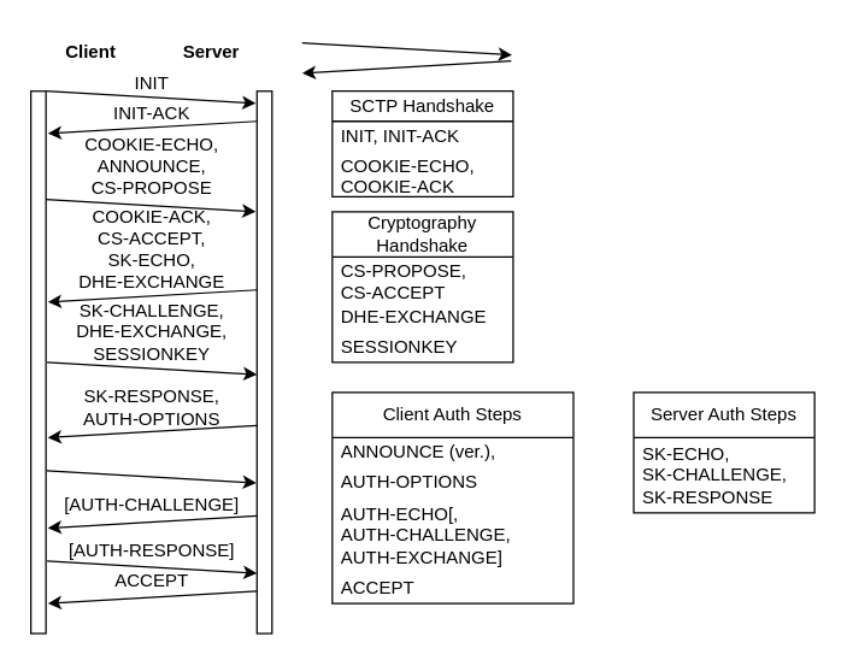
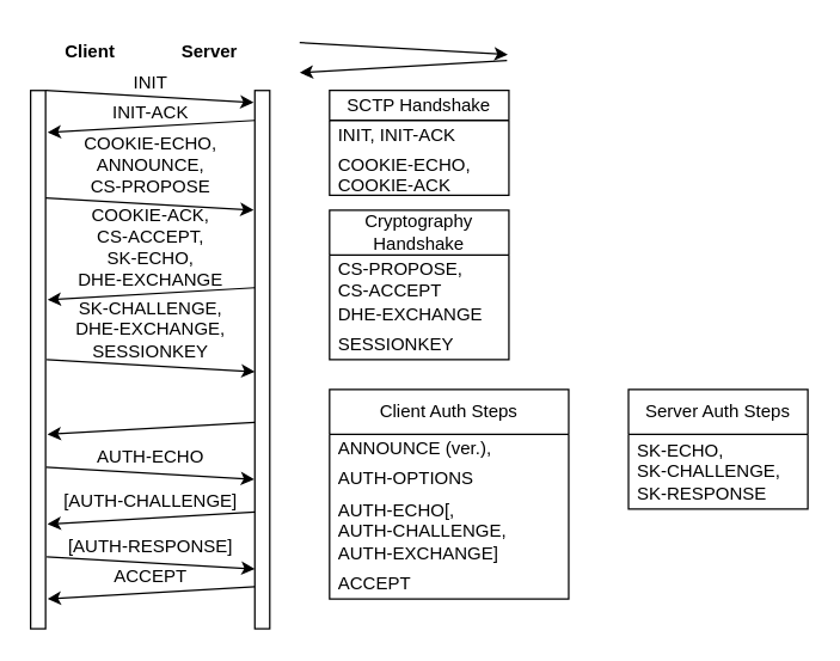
  <mxCell id="0" />
  <mxCell id="1" parent="0" />
  <mxCell id="2" value="" style="html=1;points=[];perimeter=orthogonalPerimeter;" vertex="1" parent="1"><mxGeometry x="170" y="60" width="10" height="360" as="geometry" /></mxCell>
  <mxCell id="3" value="" style="html=1;points=[];perimeter=orthogonalPerimeter;" vertex="1" parent="1"><mxGeometry y="60" width="10" height="360" as="geometry" x="20" /></mxCell>
  <mxCell id="4" value="Client" style="text;align=center;fontStyle=1;verticalAlign=middle;spacingLeft=3;spacingRight=3;strokeColor=none;rotatable=0;points=[[0,0.5],[1,0.5]];portConstraint=eastwest;" vertex="1" parent="1"><mxGeometry width="80" height="26" as="geometry" x="20" y="20" /></mxCell>
  <mxCell id="5" value="Server" style="text;align=center;fontStyle=1;verticalAlign=middle;spacingLeft=3;spacingRight=3;strokeColor=none;rotatable=0;points=[[0,0.5],[1,0.5]];portConstraint=eastwest;" vertex="1" parent="1"><mxGeometry x="100" width="80" height="26" as="geometry" y="20" /></mxCell>
  <mxCell id="6" value="INIT" style="text;html=1;align=center;verticalAlign=middle;resizable=0;points=[];autosize=1;strokeColor=none;fillColor=none;" vertex="1" parent="1"><mxGeometry x="75" y="40" width="50" height="30" as="geometry" /></mxCell>
  <mxCell id="7" style="edgeStyle=none;html=1;entryX=1.128;entryY=0.101;entryDx=0;entryDy=0;entryPerimeter=0;exitX=1;exitY=0.05;exitDx=0;exitDy=0;exitPerimeter=0;" edge="1" parent="1"><mxGeometry relative="1" as="geometry"><mxPoint x="338.72" y="40" as="sourcePoint" /><mxPoint x="200" y="48.08" as="targetPoint" /></mxGeometry></mxCell>
  <mxCell id="8" style="edgeStyle=none;html=1;exitX=0.989;exitY=0;exitDx=0;exitDy=0;exitPerimeter=0;entryX=-0.086;entryY=0.101;entryDx=0;entryDy=0;entryPerimeter=0;" edge="1" parent="1"><mxGeometry relative="1" as="geometry"><mxPoint x="200" y="27.92" as="sourcePoint" /><mxPoint x="339.25" y="36" as="targetPoint" /></mxGeometry></mxCell>
  <mxCell id="9" value="INIT-ACK" style="text;html=1;align=center;verticalAlign=middle;resizable=0;points=[];autosize=1;strokeColor=none;fillColor=none;" vertex="1" parent="1"><mxGeometry x="65" y="60" width="70" height="30" as="geometry" /></mxCell>
  <mxCell id="10" style="edgeStyle=none;html=1;exitX=0.989;exitY=0;exitDx=0;exitDy=0;exitPerimeter=0;entryX=-0.086;entryY=0.101;entryDx=0;entryDy=0;entryPerimeter=0;" edge="1" parent="1"><mxGeometry relative="1" as="geometry"><mxPoint x="30" y="131.92" as="sourcePoint" /><mxPoint x="169.25" y="140" as="targetPoint" /></mxGeometry></mxCell>
  <mxCell id="11" value="COOKIE-ECHO,&lt;br&gt;ANNOUNCE,&lt;br&gt;CS-PROPOSE" style="text;html=1;align=center;verticalAlign=middle;resizable=0;points=[];autosize=1;strokeColor=none;fillColor=none;" vertex="1" parent="1"><mxGeometry x="45" y="80" width="110" height="60" as="geometry" /></mxCell>
  <mxCell id="12" style="edgeStyle=none;html=1;entryX=1.128;entryY=0.101;entryDx=0;entryDy=0;entryPerimeter=0;exitX=1;exitY=0.05;exitDx=0;exitDy=0;exitPerimeter=0;" edge="1" parent="1"><mxGeometry relative="1" as="geometry"><mxPoint x="170" y="191.92" as="sourcePoint" /><mxPoint x="31.28" y="200" as="targetPoint" /></mxGeometry></mxCell>
  <mxCell id="13" value="COOKIE-ACK,&lt;br&gt;CS-ACCEPT,&lt;br&gt;SK-ECHO,&lt;br&gt;DHE-EXCHANGE" style="text;html=1;align=center;verticalAlign=middle;resizable=0;points=[];autosize=1;strokeColor=none;fillColor=none;" vertex="1" parent="1"><mxGeometry x="40" y="130" width="120" height="70" as="geometry" /></mxCell>
  <mxCell id="14" style="edgeStyle=none;html=1;exitX=0.989;exitY=0;exitDx=0;exitDy=0;exitPerimeter=0;entryX=-0.086;entryY=0.101;entryDx=0;entryDy=0;entryPerimeter=0;" edge="1" parent="1"><mxGeometry relative="1" as="geometry"><mxPoint x="30" y="60" as="sourcePoint" /><mxPoint x="169.25" y="68.08" as="targetPoint" /></mxGeometry></mxCell>
  <mxCell id="15" style="edgeStyle=none;html=1;entryX=1.128;entryY=0.101;entryDx=0;entryDy=0;entryPerimeter=0;exitX=1;exitY=0.05;exitDx=0;exitDy=0;exitPerimeter=0;" edge="1" parent="1"><mxGeometry relative="1" as="geometry"><mxPoint x="170" y="80" as="sourcePoint" /><mxPoint x="31.28" y="88.08" as="targetPoint" /></mxGeometry></mxCell>
  <mxCell id="16" value="SCTP Handshake" style="swimlane;fontStyle=0;childLayout=stackLayout;horizontal=1;startSize=20;horizontalStack=0;resizeParent=1;resizeParentMax=0;resizeLast=0;collapsible=1;marginBottom=0;whiteSpace=wrap;html=1;" vertex="1" parent="1"><mxGeometry x="220" y="60" width="120" height="70" as="geometry" /></mxCell>
  <mxCell id="17" value="INIT, INIT-ACK" style="text;strokeColor=none;fillColor=none;align=left;verticalAlign=middle;spacingLeft=4;spacingRight=4;overflow=hidden;points=[[0,0.5],[1,0.5]];portConstraint=eastwest;rotatable=0;whiteSpace=wrap;html=1;" vertex="1" parent="16"><mxGeometry y="20" width="120" height="20" as="geometry" /></mxCell>
  <mxCell id="18" value="COOKIE-ECHO, COOKIE-ACK" style="text;strokeColor=none;fillColor=none;align=left;verticalAlign=middle;spacingLeft=4;spacingRight=4;overflow=hidden;points=[[0,0.5],[1,0.5]];portConstraint=eastwest;rotatable=0;whiteSpace=wrap;html=1;" vertex="1" parent="16"><mxGeometry y="40" width="120" height="30" as="geometry" /></mxCell>
  <mxCell id="19" style="edgeStyle=none;html=1;exitX=0.989;exitY=0;exitDx=0;exitDy=0;exitPerimeter=0;entryX=-0.086;entryY=0.101;entryDx=0;entryDy=0;entryPerimeter=0;" edge="1" parent="1"><mxGeometry relative="1" as="geometry"><mxPoint x="30.75" y="240" as="sourcePoint" /><mxPoint x="170" y="248.08" as="targetPoint" /></mxGeometry></mxCell>
  <mxCell id="20" value="SK-CHALLENGE,&lt;br&gt;DHE-EXCHANGE,&lt;br&gt;SESSIONKEY" style="text;html=1;align=center;verticalAlign=middle;resizable=0;points=[];autosize=1;strokeColor=none;fillColor=none;" vertex="1" parent="1"><mxGeometry x="40" y="190" width="120" height="60" as="geometry" /></mxCell>
  <mxCell id="21" style="edgeStyle=none;html=1;entryX=1.128;entryY=0.101;entryDx=0;entryDy=0;entryPerimeter=0;exitX=1;exitY=0.05;exitDx=0;exitDy=0;exitPerimeter=0;" edge="1" parent="1"><mxGeometry relative="1" as="geometry"><mxPoint x="170" y="281.92" as="sourcePoint" /><mxPoint x="31.28" y="290" as="targetPoint" /></mxGeometry></mxCell>
- <mxCell id="22" value="SK-RESPONSE,&lt;br&gt;AUTH-OPTIONS" style="text;html=1;align=center;verticalAlign=middle;resizable=0;points=[];autosize=1;strokeColor=none;fillColor=none;" vertex="1" parent="1"><mxGeometry x="45" y="250" width="110" height="40" as="geometry" /></mxCell>
  <mxCell id="23" value="Cryptography Handshake" style="swimlane;fontStyle=0;childLayout=stackLayout;horizontal=1;startSize=30;horizontalStack=0;resizeParent=1;resizeParentMax=0;resizeLast=0;collapsible=1;marginBottom=0;whiteSpace=wrap;html=1;" vertex="1" parent="1"><mxGeometry x="220" y="140" width="120" height="100" as="geometry" /></mxCell>
  <mxCell id="24" value="CS-PROPOSE,&lt;br&gt;CS-ACCEPT" style="text;strokeColor=none;fillColor=none;align=left;verticalAlign=middle;spacingLeft=4;spacingRight=4;overflow=hidden;points=[[0,0.5],[1,0.5]];portConstraint=eastwest;rotatable=0;whiteSpace=wrap;html=1;" vertex="1" parent="23"><mxGeometry y="30" width="120" height="30" as="geometry" /></mxCell>
  <mxCell id="25" value="DHE-EXCHANGE" style="text;strokeColor=none;fillColor=none;align=left;verticalAlign=middle;spacingLeft=4;spacingRight=4;overflow=hidden;points=[[0,0.5],[1,0.5]];portConstraint=eastwest;rotatable=0;whiteSpace=wrap;html=1;" vertex="1" parent="23"><mxGeometry y="60" width="120" height="20" as="geometry" /></mxCell>
  <mxCell id="26" value="SESSIONKEY" style="text;strokeColor=none;fillColor=none;align=left;verticalAlign=middle;spacingLeft=4;spacingRight=4;overflow=hidden;points=[[0,0.5],[1,0.5]];portConstraint=eastwest;rotatable=0;whiteSpace=wrap;html=1;" vertex="1" parent="23"><mxGeometry y="80" width="120" height="20" as="geometry" /></mxCell>
  <mxCell id="27" style="edgeStyle=none;html=1;exitX=0.989;exitY=0;exitDx=0;exitDy=0;exitPerimeter=0;entryX=-0.086;entryY=0.101;entryDx=0;entryDy=0;entryPerimeter=0;" edge="1" parent="1"><mxGeometry relative="1" as="geometry"><mxPoint x="30.38" y="311.92" as="sourcePoint" /><mxPoint x="169.63" y="320" as="targetPoint" /></mxGeometry></mxCell>
+ <mxCell id="28" value="AUTH-ECHO" style="text;html=1;align=center;verticalAlign=middle;resizable=0;points=[];autosize=1;strokeColor=none;fillColor=none;" vertex="1" parent="1"><mxGeometry x="55" y="290" width="90" height="30" as="geometry" /></mxCell>
  <mxCell id="29" value="Server Auth Steps" style="swimlane;fontStyle=0;childLayout=stackLayout;horizontal=1;startSize=30;horizontalStack=0;resizeParent=1;resizeParentMax=0;resizeLast=0;collapsible=1;marginBottom=0;whiteSpace=wrap;html=1;" vertex="1" parent="1"><mxGeometry x="420" y="260" width="120" height="80" as="geometry" /></mxCell>
  <mxCell id="30" value="SK-ECHO,&lt;br&gt;SK-CHALLENGE,&lt;br&gt;SK-RESPONSE" style="text;strokeColor=none;fillColor=none;align=left;verticalAlign=middle;spacingLeft=4;spacingRight=4;overflow=hidden;points=[[0,0.5],[1,0.5]];portConstraint=eastwest;rotatable=0;whiteSpace=wrap;html=1;" vertex="1" parent="29"><mxGeometry y="30" width="120" height="50" as="geometry" /></mxCell>
  <mxCell id="31" value="Client Auth Steps" style="swimlane;fontStyle=0;childLayout=stackLayout;horizontal=1;startSize=30;horizontalStack=0;resizeParent=1;resizeParentMax=0;resizeLast=0;collapsible=1;marginBottom=0;whiteSpace=wrap;html=1;" vertex="1" parent="1"><mxGeometry x="220" y="260" width="160" height="140" as="geometry" /></mxCell>
  <mxCell id="32" value="ANNOUNCE (ver.),&lt;br&gt;ACK-OPTIONS" style="text;strokeColor=none;fillColor=none;align=left;verticalAlign=middle;spacingLeft=4;spacingRight=4;overflow=hidden;points=[[0,0.5],[1,0.5]];portConstraint=eastwest;rotatable=0;whiteSpace=wrap;html=1;" vertex="1" parent="31"><mxGeometry y="30" width="160" height="20" as="geometry" /></mxCell>
  <mxCell id="33" value="AUTH-OPTIONS" style="text;strokeColor=none;fillColor=none;align=left;verticalAlign=middle;spacingLeft=4;spacingRight=4;overflow=hidden;points=[[0,0.5],[1,0.5]];portConstraint=eastwest;rotatable=0;whiteSpace=wrap;html=1;" vertex="1" parent="31"><mxGeometry y="50" width="160" height="20" as="geometry" /></mxCell>
  <mxCell id="34" value="AUTH-ECHO[,&lt;br&gt;AUTH-CHALLENGE,&lt;br&gt;AUTH-EXCHANGE]" style="text;strokeColor=none;fillColor=none;align=left;verticalAlign=middle;spacingLeft=4;spacingRight=4;overflow=hidden;points=[[0,0.5],[1,0.5]];portConstraint=eastwest;rotatable=0;whiteSpace=wrap;html=1;" vertex="1" parent="31"><mxGeometry y="70" width="160" height="50" as="geometry" /></mxCell>
  <mxCell id="35" value="ACCEPT" style="text;strokeColor=none;fillColor=none;align=left;verticalAlign=middle;spacingLeft=4;spacingRight=4;overflow=hidden;points=[[0,0.5],[1,0.5]];portConstraint=eastwest;rotatable=0;whiteSpace=wrap;html=1;" vertex="1" parent="31"><mxGeometry y="120" width="160" height="20" as="geometry" /></mxCell>
  <mxCell id="36" style="edgeStyle=none;html=1;entryX=1.128;entryY=0.101;entryDx=0;entryDy=0;entryPerimeter=0;exitX=1;exitY=0.05;exitDx=0;exitDy=0;exitPerimeter=0;" edge="1" parent="1"><mxGeometry relative="1" as="geometry"><mxPoint x="170" y="341.92" as="sourcePoint" /><mxPoint x="31.28" y="350" as="targetPoint" /></mxGeometry></mxCell>
  <mxCell id="37" value="[AUTH-CHALLENGE]" style="text;html=1;align=center;verticalAlign=middle;resizable=0;points=[];autosize=1;strokeColor=none;fillColor=none;" vertex="1" parent="1"><mxGeometry x="30" y="320" width="140" height="30" as="geometry" /></mxCell>
  <mxCell id="38" style="edgeStyle=none;html=1;exitX=0.989;exitY=0;exitDx=0;exitDy=0;exitPerimeter=0;entryX=-0.086;entryY=0.101;entryDx=0;entryDy=0;entryPerimeter=0;" edge="1" parent="1"><mxGeometry relative="1" as="geometry"><mxPoint x="30.75" y="371.92" as="sourcePoint" /><mxPoint x="170" y="380" as="targetPoint" /></mxGeometry></mxCell>
  <mxCell id="39" value="[AUTH-RESPONSE]" style="text;html=1;align=center;verticalAlign=middle;resizable=0;points=[];autosize=1;strokeColor=none;fillColor=none;" vertex="1" parent="1"><mxGeometry x="35" y="350" width="130" height="30" as="geometry" /></mxCell>
  <mxCell id="40" style="edgeStyle=none;html=1;entryX=1.128;entryY=0.101;entryDx=0;entryDy=0;entryPerimeter=0;exitX=1;exitY=0.05;exitDx=0;exitDy=0;exitPerimeter=0;" edge="1" parent="1"><mxGeometry relative="1" as="geometry"><mxPoint x="170" y="391.92" as="sourcePoint" /><mxPoint x="31.28" y="400" as="targetPoint" /></mxGeometry></mxCell>
  <mxCell id="41" value="ACCEPT" style="text;html=1;align=center;verticalAlign=middle;resizable=0;points=[];autosize=1;strokeColor=none;fillColor=none;" vertex="1" parent="1"><mxGeometry x="65" y="370" width="70" height="30" as="geometry" /></mxCell>
